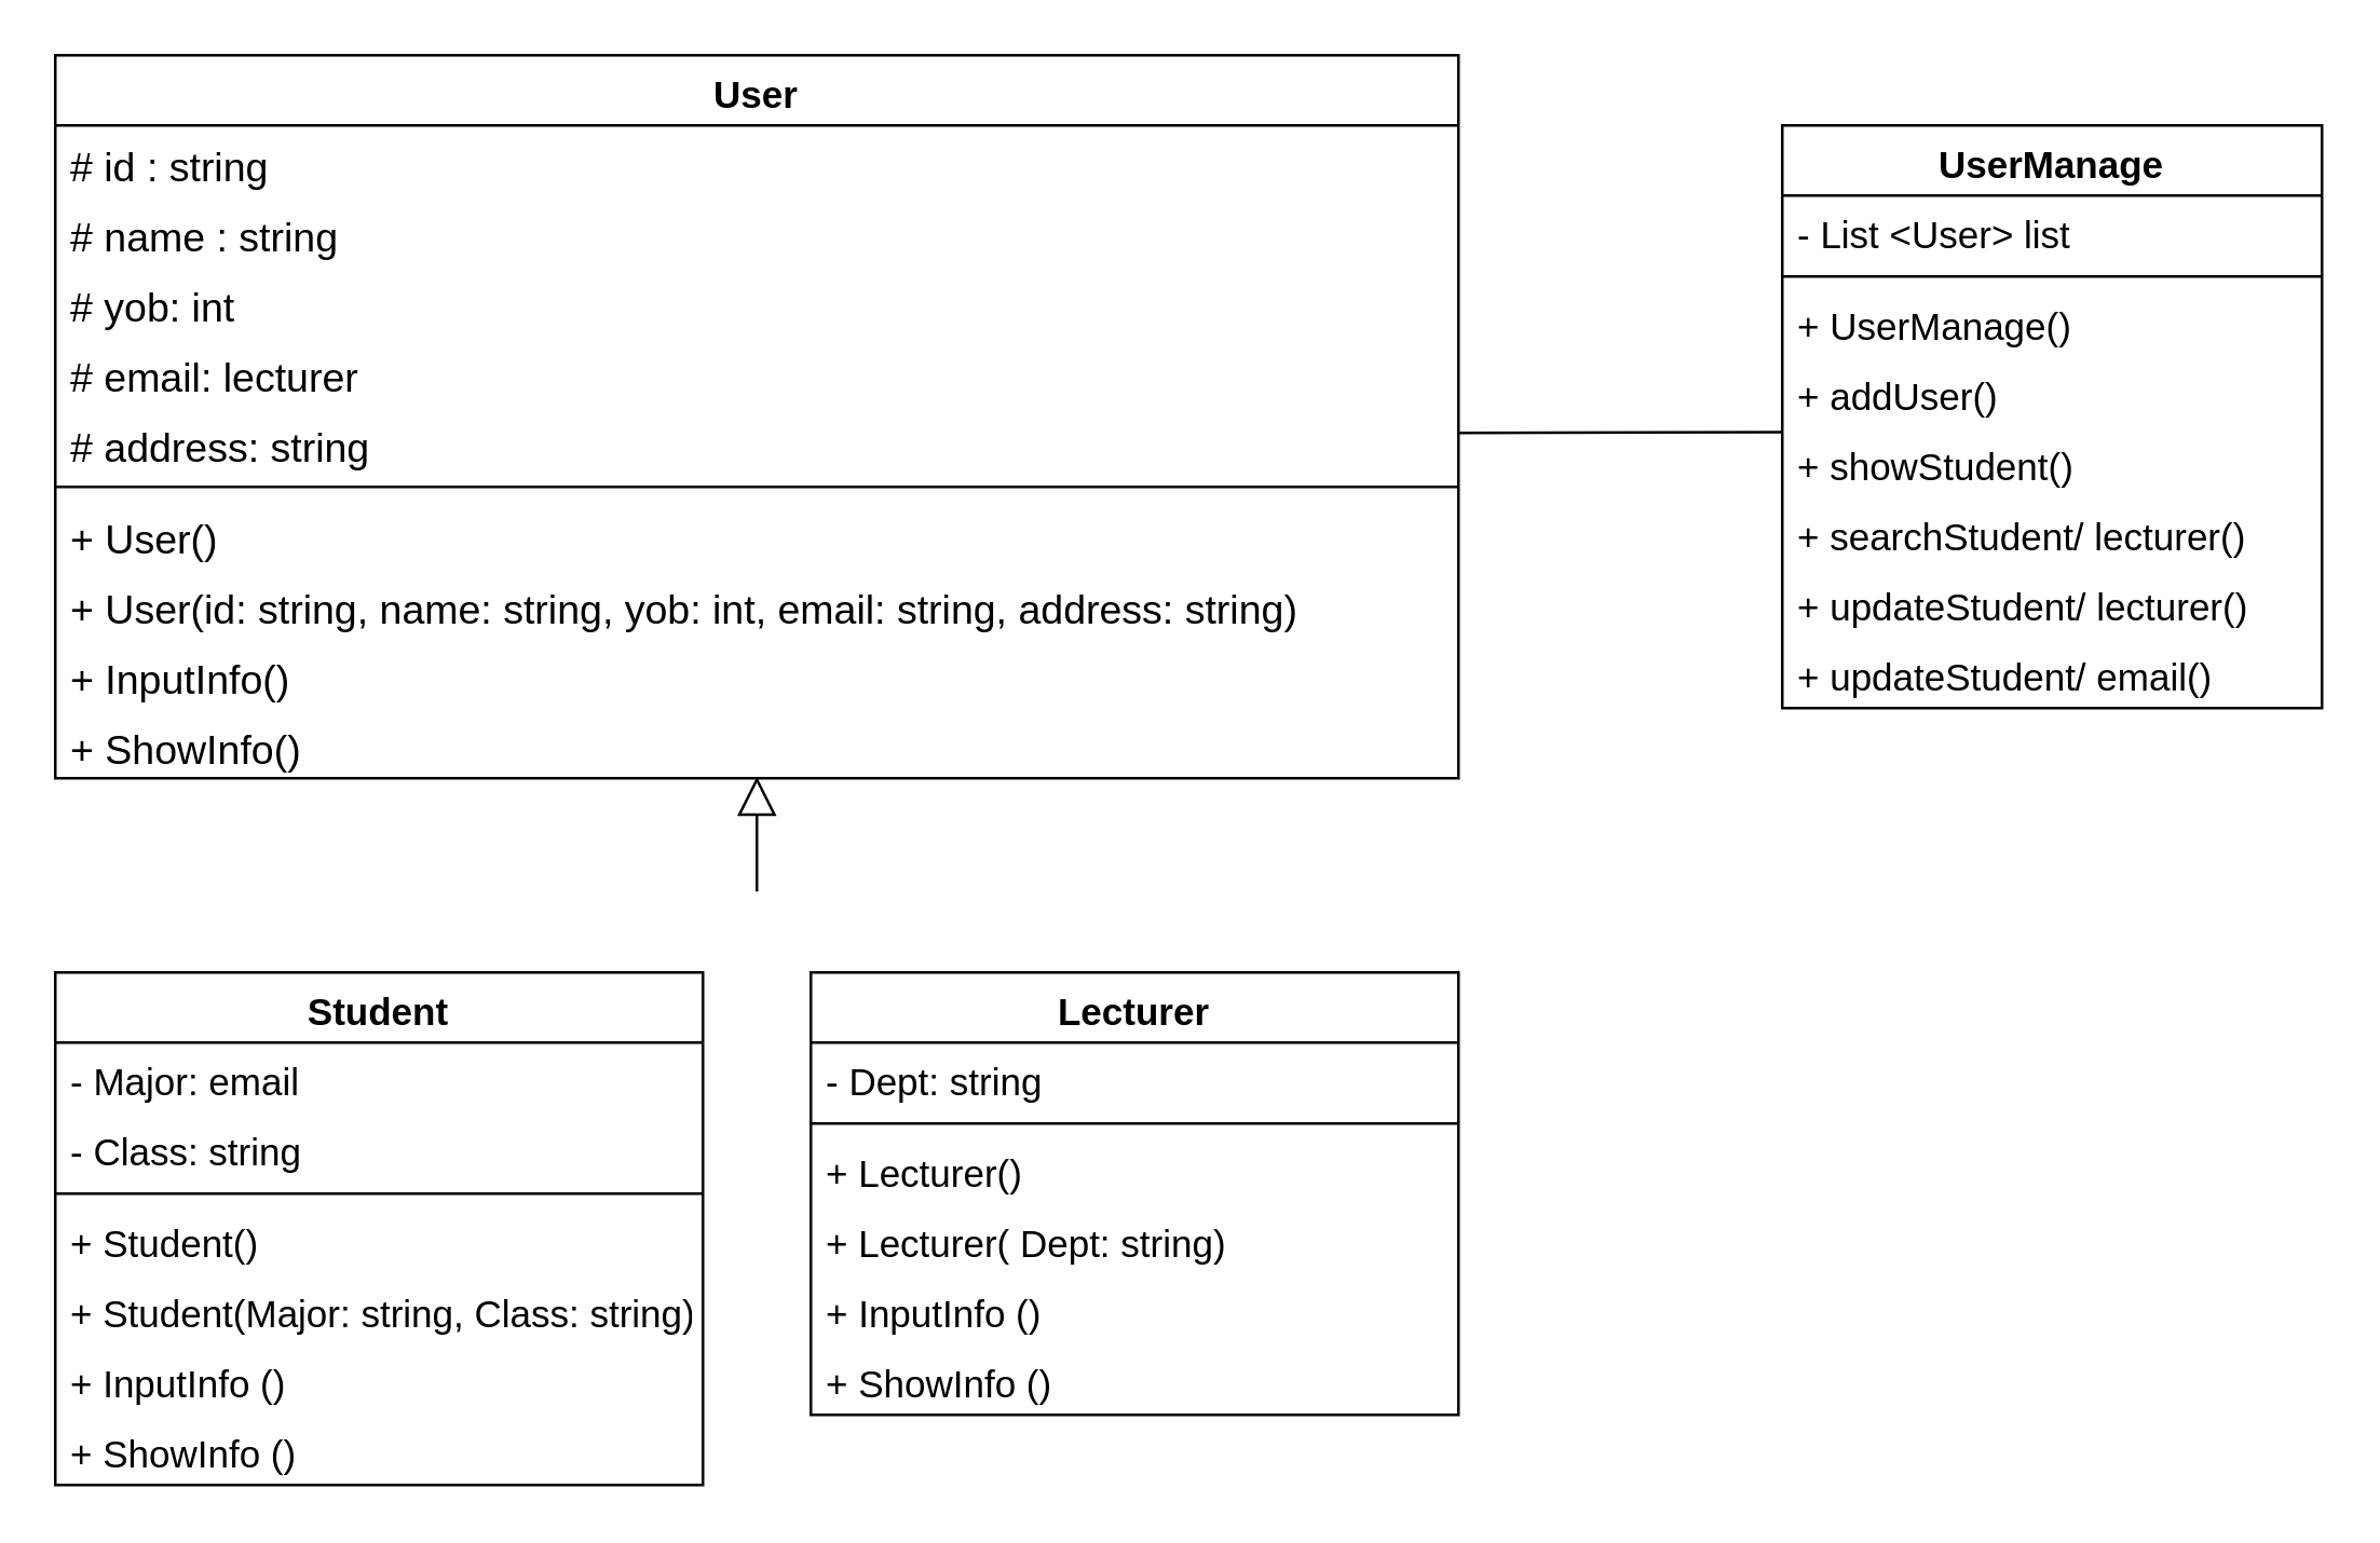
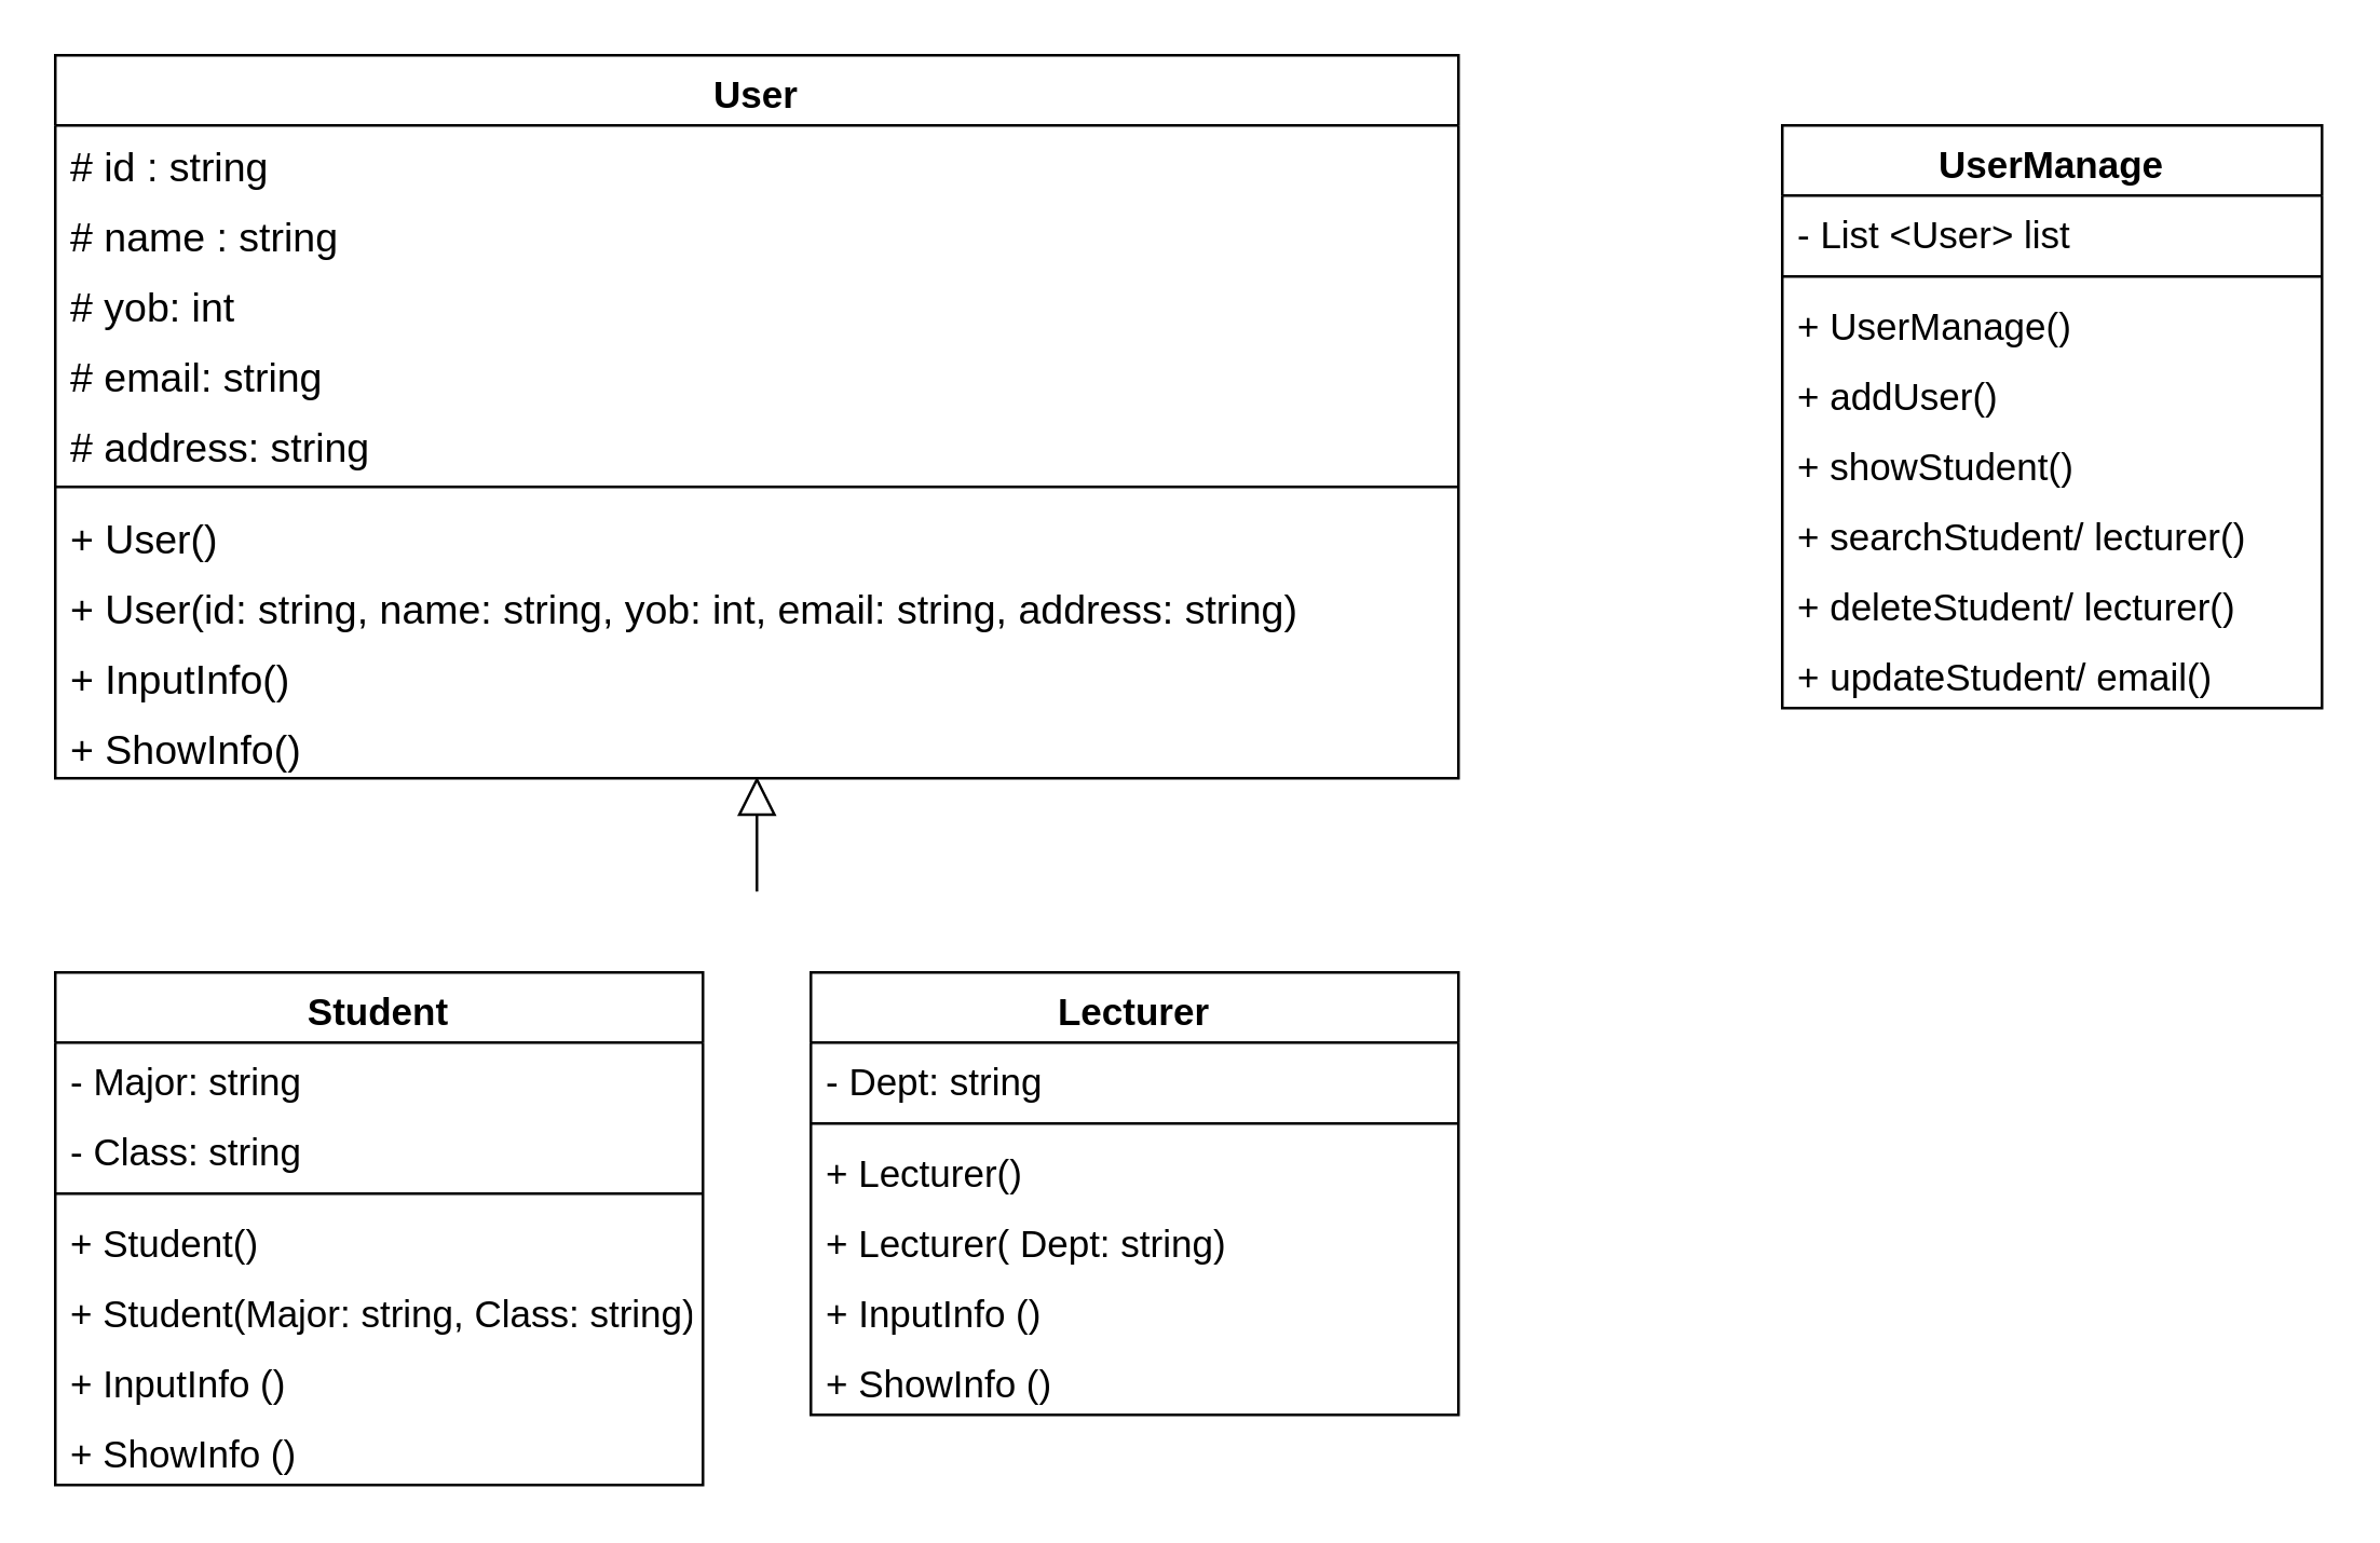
  <mxCell id="0" />
  <mxCell id="1" parent="0" />
  <mxCell id="2" value="User" style="swimlane;fontStyle=1;align=center;verticalAlign=top;childLayout=stackLayout;horizontal=1;startSize=26;horizontalStack=0;resizeParent=1;resizeParentMax=0;resizeLast=0;collapsible=1;marginBottom=0;fontSize=14;" parent="1" vertex="1"><mxGeometry x="20" y="20" width="520" height="268" as="geometry" /></mxCell>
  <mxCell id="3" value="# id : string" style="text;strokeColor=none;fillColor=none;align=left;verticalAlign=top;spacingLeft=4;spacingRight=4;overflow=hidden;rotatable=0;points=[[0,0.5],[1,0.5]];portConstraint=eastwest;fontSize=15;" parent="2" vertex="1"><mxGeometry y="26" width="520" height="26" as="geometry" /></mxCell>
  <mxCell id="4" value="# name : string" style="text;strokeColor=none;fillColor=none;align=left;verticalAlign=top;spacingLeft=4;spacingRight=4;overflow=hidden;rotatable=0;points=[[0,0.5],[1,0.5]];portConstraint=eastwest;fontSize=15;" parent="2" vertex="1"><mxGeometry y="52" width="520" height="26" as="geometry" /></mxCell>
  <mxCell id="5" value="# yob: int" style="text;strokeColor=none;fillColor=none;align=left;verticalAlign=top;spacingLeft=4;spacingRight=4;overflow=hidden;rotatable=0;points=[[0,0.5],[1,0.5]];portConstraint=eastwest;fontSize=15;" parent="2" vertex="1"><mxGeometry y="78" width="520" height="26" as="geometry" /></mxCell>
- <mxCell id="6" value="# email: lecturer" style="text;strokeColor=none;fillColor=none;align=left;verticalAlign=top;spacingLeft=4;spacingRight=4;overflow=hidden;rotatable=0;points=[[0,0.5],[1,0.5]];portConstraint=eastwest;fontSize=15;" parent="2" vertex="1"><mxGeometry y="104" width="520" height="26" as="geometry" /></mxCell>
+ <mxCell id="6" value="# email: string" style="text;strokeColor=none;fillColor=none;align=left;verticalAlign=top;spacingLeft=4;spacingRight=4;overflow=hidden;rotatable=0;points=[[0,0.5],[1,0.5]];portConstraint=eastwest;fontSize=15;" parent="2" vertex="1"><mxGeometry y="104" width="520" height="26" as="geometry" /></mxCell>
  <mxCell id="7" value="# address: string" style="text;strokeColor=none;fillColor=none;align=left;verticalAlign=top;spacingLeft=4;spacingRight=4;overflow=hidden;rotatable=0;points=[[0,0.5],[1,0.5]];portConstraint=eastwest;fontSize=15;" parent="2" vertex="1"><mxGeometry y="130" width="520" height="26" as="geometry" /></mxCell>
  <mxCell id="8" value="" style="line;strokeWidth=1;fillColor=none;align=left;verticalAlign=middle;spacingTop=-1;spacingLeft=3;spacingRight=3;rotatable=0;labelPosition=right;points=[];portConstraint=eastwest;" parent="2" vertex="1"><mxGeometry y="156" width="520" height="8" as="geometry" /></mxCell>
  <mxCell id="9" value="+ User()" style="text;strokeColor=none;fillColor=none;align=left;verticalAlign=top;spacingLeft=4;spacingRight=4;overflow=hidden;rotatable=0;points=[[0,0.5],[1,0.5]];portConstraint=eastwest;fontSize=15;" parent="2" vertex="1"><mxGeometry y="164" width="520" height="26" as="geometry" /></mxCell>
  <mxCell id="10" value="+ User(id: string, name: string, yob: int, email: string, address: string)" style="text;strokeColor=none;fillColor=none;align=left;verticalAlign=top;spacingLeft=4;spacingRight=4;overflow=hidden;rotatable=0;points=[[0,0.5],[1,0.5]];portConstraint=eastwest;fontSize=15;" parent="2" vertex="1"><mxGeometry y="190" width="520" height="26" as="geometry" /></mxCell>
  <mxCell id="11" value="+ InputInfo()" style="text;strokeColor=none;fillColor=none;align=left;verticalAlign=top;spacingLeft=4;spacingRight=4;overflow=hidden;rotatable=0;points=[[0,0.5],[1,0.5]];portConstraint=eastwest;fontSize=15;" parent="2" vertex="1"><mxGeometry y="216" width="520" height="26" as="geometry" /></mxCell>
  <mxCell id="12" value="+ ShowInfo()" style="text;strokeColor=none;fillColor=none;align=left;verticalAlign=top;spacingLeft=4;spacingRight=4;overflow=hidden;rotatable=0;points=[[0,0.5],[1,0.5]];portConstraint=eastwest;fontSize=15;" parent="2" vertex="1"><mxGeometry y="242" width="520" height="26" as="geometry" /></mxCell>
  <mxCell id="13" value="UserManage" style="swimlane;fontStyle=1;align=center;verticalAlign=top;childLayout=stackLayout;horizontal=1;startSize=26;horizontalStack=0;resizeParent=1;resizeParentMax=0;resizeLast=0;collapsible=1;marginBottom=0;fontSize=14;" parent="1" vertex="1"><mxGeometry x="660" y="46" width="200" height="216" as="geometry" /></mxCell>
  <mxCell id="14" value="- List &lt;User&gt; list" style="text;strokeColor=none;fillColor=none;align=left;verticalAlign=top;spacingLeft=4;spacingRight=4;overflow=hidden;rotatable=0;points=[[0,0.5],[1,0.5]];portConstraint=eastwest;fontSize=14;" parent="13" vertex="1"><mxGeometry y="26" width="200" height="26" as="geometry" /></mxCell>
  <mxCell id="15" value="" style="line;strokeWidth=1;fillColor=none;align=left;verticalAlign=middle;spacingTop=-1;spacingLeft=3;spacingRight=3;rotatable=0;labelPosition=right;points=[];portConstraint=eastwest;" parent="13" vertex="1"><mxGeometry y="52" width="200" height="8" as="geometry" /></mxCell>
  <mxCell id="16" value="+ UserManage()" style="text;strokeColor=none;fillColor=none;align=left;verticalAlign=top;spacingLeft=4;spacingRight=4;overflow=hidden;rotatable=0;points=[[0,0.5],[1,0.5]];portConstraint=eastwest;fontSize=14;" parent="13" vertex="1"><mxGeometry y="60" width="200" height="26" as="geometry" /></mxCell>
  <mxCell id="17" value="+ addUser()" style="text;strokeColor=none;fillColor=none;align=left;verticalAlign=top;spacingLeft=4;spacingRight=4;overflow=hidden;rotatable=0;points=[[0,0.5],[1,0.5]];portConstraint=eastwest;fontSize=14;" parent="13" vertex="1"><mxGeometry y="86" width="200" height="26" as="geometry" /></mxCell>
  <mxCell id="18" value="+ showStudent()" style="text;strokeColor=none;fillColor=none;align=left;verticalAlign=top;spacingLeft=4;spacingRight=4;overflow=hidden;rotatable=0;points=[[0,0.5],[1,0.5]];portConstraint=eastwest;fontSize=14;" parent="13" vertex="1"><mxGeometry y="112" width="200" height="26" as="geometry" /></mxCell>
  <mxCell id="19" value="+ searchStudent/ lecturer()" style="text;strokeColor=none;fillColor=none;align=left;verticalAlign=top;spacingLeft=4;spacingRight=4;overflow=hidden;rotatable=0;points=[[0,0.5],[1,0.5]];portConstraint=eastwest;fontSize=14;" parent="13" vertex="1"><mxGeometry y="138" width="200" height="26" as="geometry" /></mxCell>
- <mxCell id="20" value="+ updateStudent/ lecturer()" style="text;strokeColor=none;fillColor=none;align=left;verticalAlign=top;spacingLeft=4;spacingRight=4;overflow=hidden;rotatable=0;points=[[0,0.5],[1,0.5]];portConstraint=eastwest;fontSize=14;" parent="13" vertex="1"><mxGeometry y="164" width="200" height="26" as="geometry" /></mxCell>
+ <mxCell id="20" value="+ deleteStudent/ lecturer()" style="text;strokeColor=none;fillColor=none;align=left;verticalAlign=top;spacingLeft=4;spacingRight=4;overflow=hidden;rotatable=0;points=[[0,0.5],[1,0.5]];portConstraint=eastwest;fontSize=14;" parent="13" vertex="1"><mxGeometry y="164" width="200" height="26" as="geometry" /></mxCell>
  <mxCell id="21" value="+ updateStudent/ email()" style="text;strokeColor=none;fillColor=none;align=left;verticalAlign=top;spacingLeft=4;spacingRight=4;overflow=hidden;rotatable=0;points=[[0,0.5],[1,0.5]];portConstraint=eastwest;fontSize=14;" parent="13" vertex="1"><mxGeometry y="190" width="200" height="26" as="geometry" /></mxCell>
  <mxCell id="22" value="Student" style="swimlane;fontStyle=1;align=center;verticalAlign=top;childLayout=stackLayout;horizontal=1;startSize=26;horizontalStack=0;resizeParent=1;resizeParentMax=0;resizeLast=0;collapsible=1;marginBottom=0;fontSize=14;" vertex="1" parent="1"><mxGeometry x="20" y="360" width="240" height="190" as="geometry" /></mxCell>
- <mxCell id="23" value="- Major: email" style="text;strokeColor=none;fillColor=none;align=left;verticalAlign=top;spacingLeft=4;spacingRight=4;overflow=hidden;rotatable=0;points=[[0,0.5],[1,0.5]];portConstraint=eastwest;fontSize=14;" vertex="1" parent="22"><mxGeometry y="26" width="240" height="26" as="geometry" /></mxCell>
+ <mxCell id="23" value="- Major: string" style="text;strokeColor=none;fillColor=none;align=left;verticalAlign=top;spacingLeft=4;spacingRight=4;overflow=hidden;rotatable=0;points=[[0,0.5],[1,0.5]];portConstraint=eastwest;fontSize=14;" vertex="1" parent="22"><mxGeometry y="26" width="240" height="26" as="geometry" /></mxCell>
  <mxCell id="24" value="- Class: string" style="text;strokeColor=none;fillColor=none;align=left;verticalAlign=top;spacingLeft=4;spacingRight=4;overflow=hidden;rotatable=0;points=[[0,0.5],[1,0.5]];portConstraint=eastwest;fontSize=14;" vertex="1" parent="22"><mxGeometry y="52" width="240" height="26" as="geometry" /></mxCell>
  <mxCell id="25" value="" style="line;strokeWidth=1;fillColor=none;align=left;verticalAlign=middle;spacingTop=-1;spacingLeft=3;spacingRight=3;rotatable=0;labelPosition=right;points=[];portConstraint=eastwest;" vertex="1" parent="22"><mxGeometry y="78" width="240" height="8" as="geometry" /></mxCell>
  <mxCell id="26" value="+ Student()" style="text;strokeColor=none;fillColor=none;align=left;verticalAlign=top;spacingLeft=4;spacingRight=4;overflow=hidden;rotatable=0;points=[[0,0.5],[1,0.5]];portConstraint=eastwest;fontSize=14;" vertex="1" parent="22"><mxGeometry y="86" width="240" height="26" as="geometry" /></mxCell>
  <mxCell id="27" value="+ Student(Major: string, Class: string)" style="text;strokeColor=none;fillColor=none;align=left;verticalAlign=top;spacingLeft=4;spacingRight=4;overflow=hidden;rotatable=0;points=[[0,0.5],[1,0.5]];portConstraint=eastwest;fontSize=14;" vertex="1" parent="22"><mxGeometry y="112" width="240" height="26" as="geometry" /></mxCell>
  <mxCell id="28" value="+ InputInfo ()" style="text;strokeColor=none;fillColor=none;align=left;verticalAlign=top;spacingLeft=4;spacingRight=4;overflow=hidden;rotatable=0;points=[[0,0.5],[1,0.5]];portConstraint=eastwest;fontSize=14;" vertex="1" parent="22"><mxGeometry y="138" width="240" height="26" as="geometry" /></mxCell>
  <mxCell id="29" value="+ ShowInfo ()" style="text;strokeColor=none;fillColor=none;align=left;verticalAlign=top;spacingLeft=4;spacingRight=4;overflow=hidden;rotatable=0;points=[[0,0.5],[1,0.5]];portConstraint=eastwest;fontSize=14;" vertex="1" parent="22"><mxGeometry y="164" width="240" height="26" as="geometry" /></mxCell>
  <mxCell id="30" value="Lecturer" style="swimlane;fontStyle=1;align=center;verticalAlign=top;childLayout=stackLayout;horizontal=1;startSize=26;horizontalStack=0;resizeParent=1;resizeParentMax=0;resizeLast=0;collapsible=1;marginBottom=0;fontSize=14;" vertex="1" parent="1"><mxGeometry x="300" y="360" width="240" height="164" as="geometry" /></mxCell>
  <mxCell id="31" value="- Dept: string" style="text;strokeColor=none;fillColor=none;align=left;verticalAlign=top;spacingLeft=4;spacingRight=4;overflow=hidden;rotatable=0;points=[[0,0.5],[1,0.5]];portConstraint=eastwest;fontSize=14;" vertex="1" parent="30"><mxGeometry y="26" width="240" height="26" as="geometry" /></mxCell>
  <mxCell id="32" value="" style="line;strokeWidth=1;fillColor=none;align=left;verticalAlign=middle;spacingTop=-1;spacingLeft=3;spacingRight=3;rotatable=0;labelPosition=right;points=[];portConstraint=eastwest;" vertex="1" parent="30"><mxGeometry y="52" width="240" height="8" as="geometry" /></mxCell>
  <mxCell id="33" value="+ Lecturer()" style="text;strokeColor=none;fillColor=none;align=left;verticalAlign=top;spacingLeft=4;spacingRight=4;overflow=hidden;rotatable=0;points=[[0,0.5],[1,0.5]];portConstraint=eastwest;fontSize=14;" vertex="1" parent="30"><mxGeometry y="60" width="240" height="26" as="geometry" /></mxCell>
  <mxCell id="34" value="+ Lecturer( Dept: string)" style="text;strokeColor=none;fillColor=none;align=left;verticalAlign=top;spacingLeft=4;spacingRight=4;overflow=hidden;rotatable=0;points=[[0,0.5],[1,0.5]];portConstraint=eastwest;fontSize=14;" vertex="1" parent="30"><mxGeometry y="86" width="240" height="26" as="geometry" /></mxCell>
  <mxCell id="35" value="+ InputInfo ()" style="text;strokeColor=none;fillColor=none;align=left;verticalAlign=top;spacingLeft=4;spacingRight=4;overflow=hidden;rotatable=0;points=[[0,0.5],[1,0.5]];portConstraint=eastwest;fontSize=14;" vertex="1" parent="30"><mxGeometry y="112" width="240" height="26" as="geometry" /></mxCell>
  <mxCell id="36" value="+ ShowInfo ()" style="text;strokeColor=none;fillColor=none;align=left;verticalAlign=top;spacingLeft=4;spacingRight=4;overflow=hidden;rotatable=0;points=[[0,0.5],[1,0.5]];portConstraint=eastwest;fontSize=14;" vertex="1" parent="30"><mxGeometry y="138" width="240" height="26" as="geometry" /></mxCell>
  <mxCell id="37" value="" style="endArrow=block;endFill=0;endSize=12;html=1;entryX=0.5;entryY=0.976;entryDx=0;entryDy=0;entryPerimeter=0;" edge="1" parent="1" target="12"><mxGeometry width="160" relative="1" as="geometry"><mxPoint x="280" y="330" as="sourcePoint" /><mxPoint x="280" y="290" as="targetPoint" /></mxGeometry></mxCell>
- <mxCell id="38" value="" style="endArrow=none;html=1;exitX=0.999;exitY=0.385;exitDx=0;exitDy=0;exitPerimeter=0;entryX=-0.002;entryY=1.064;entryDx=0;entryDy=0;entryPerimeter=0;" edge="1" parent="1" source="7" target="17"><mxGeometry width="50" height="50" relative="1" as="geometry"><mxPoint x="640" y="290" as="sourcePoint" /><mxPoint x="690" y="240" as="targetPoint" /></mxGeometry></mxCell>
